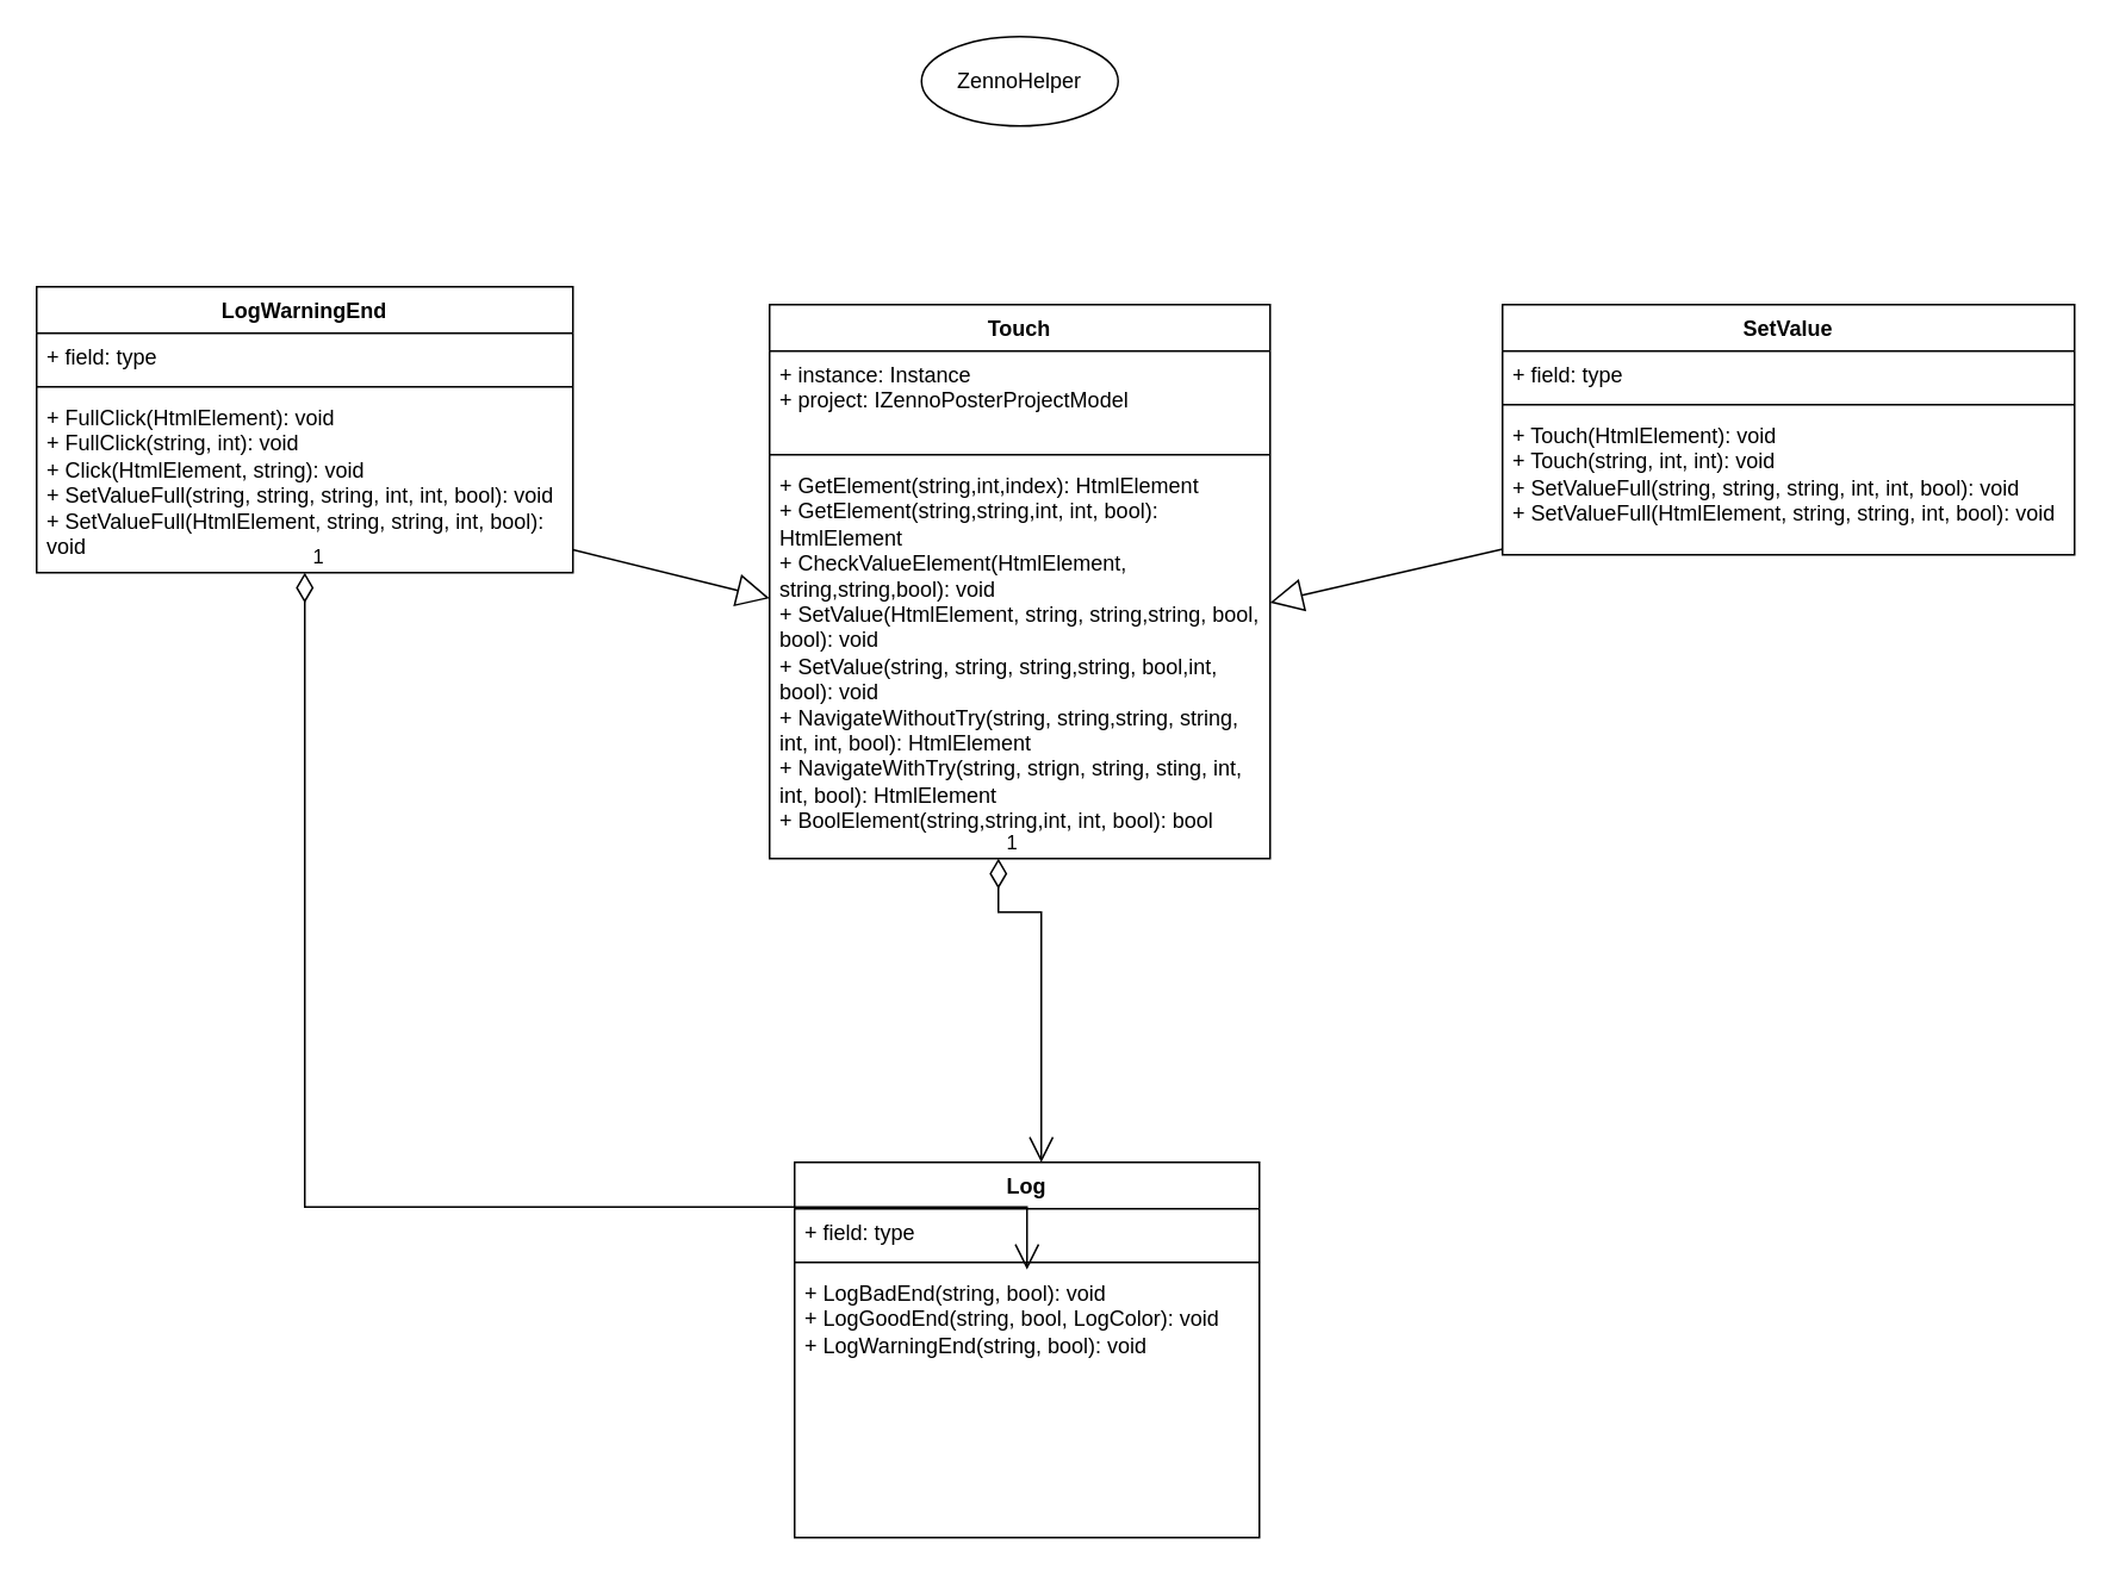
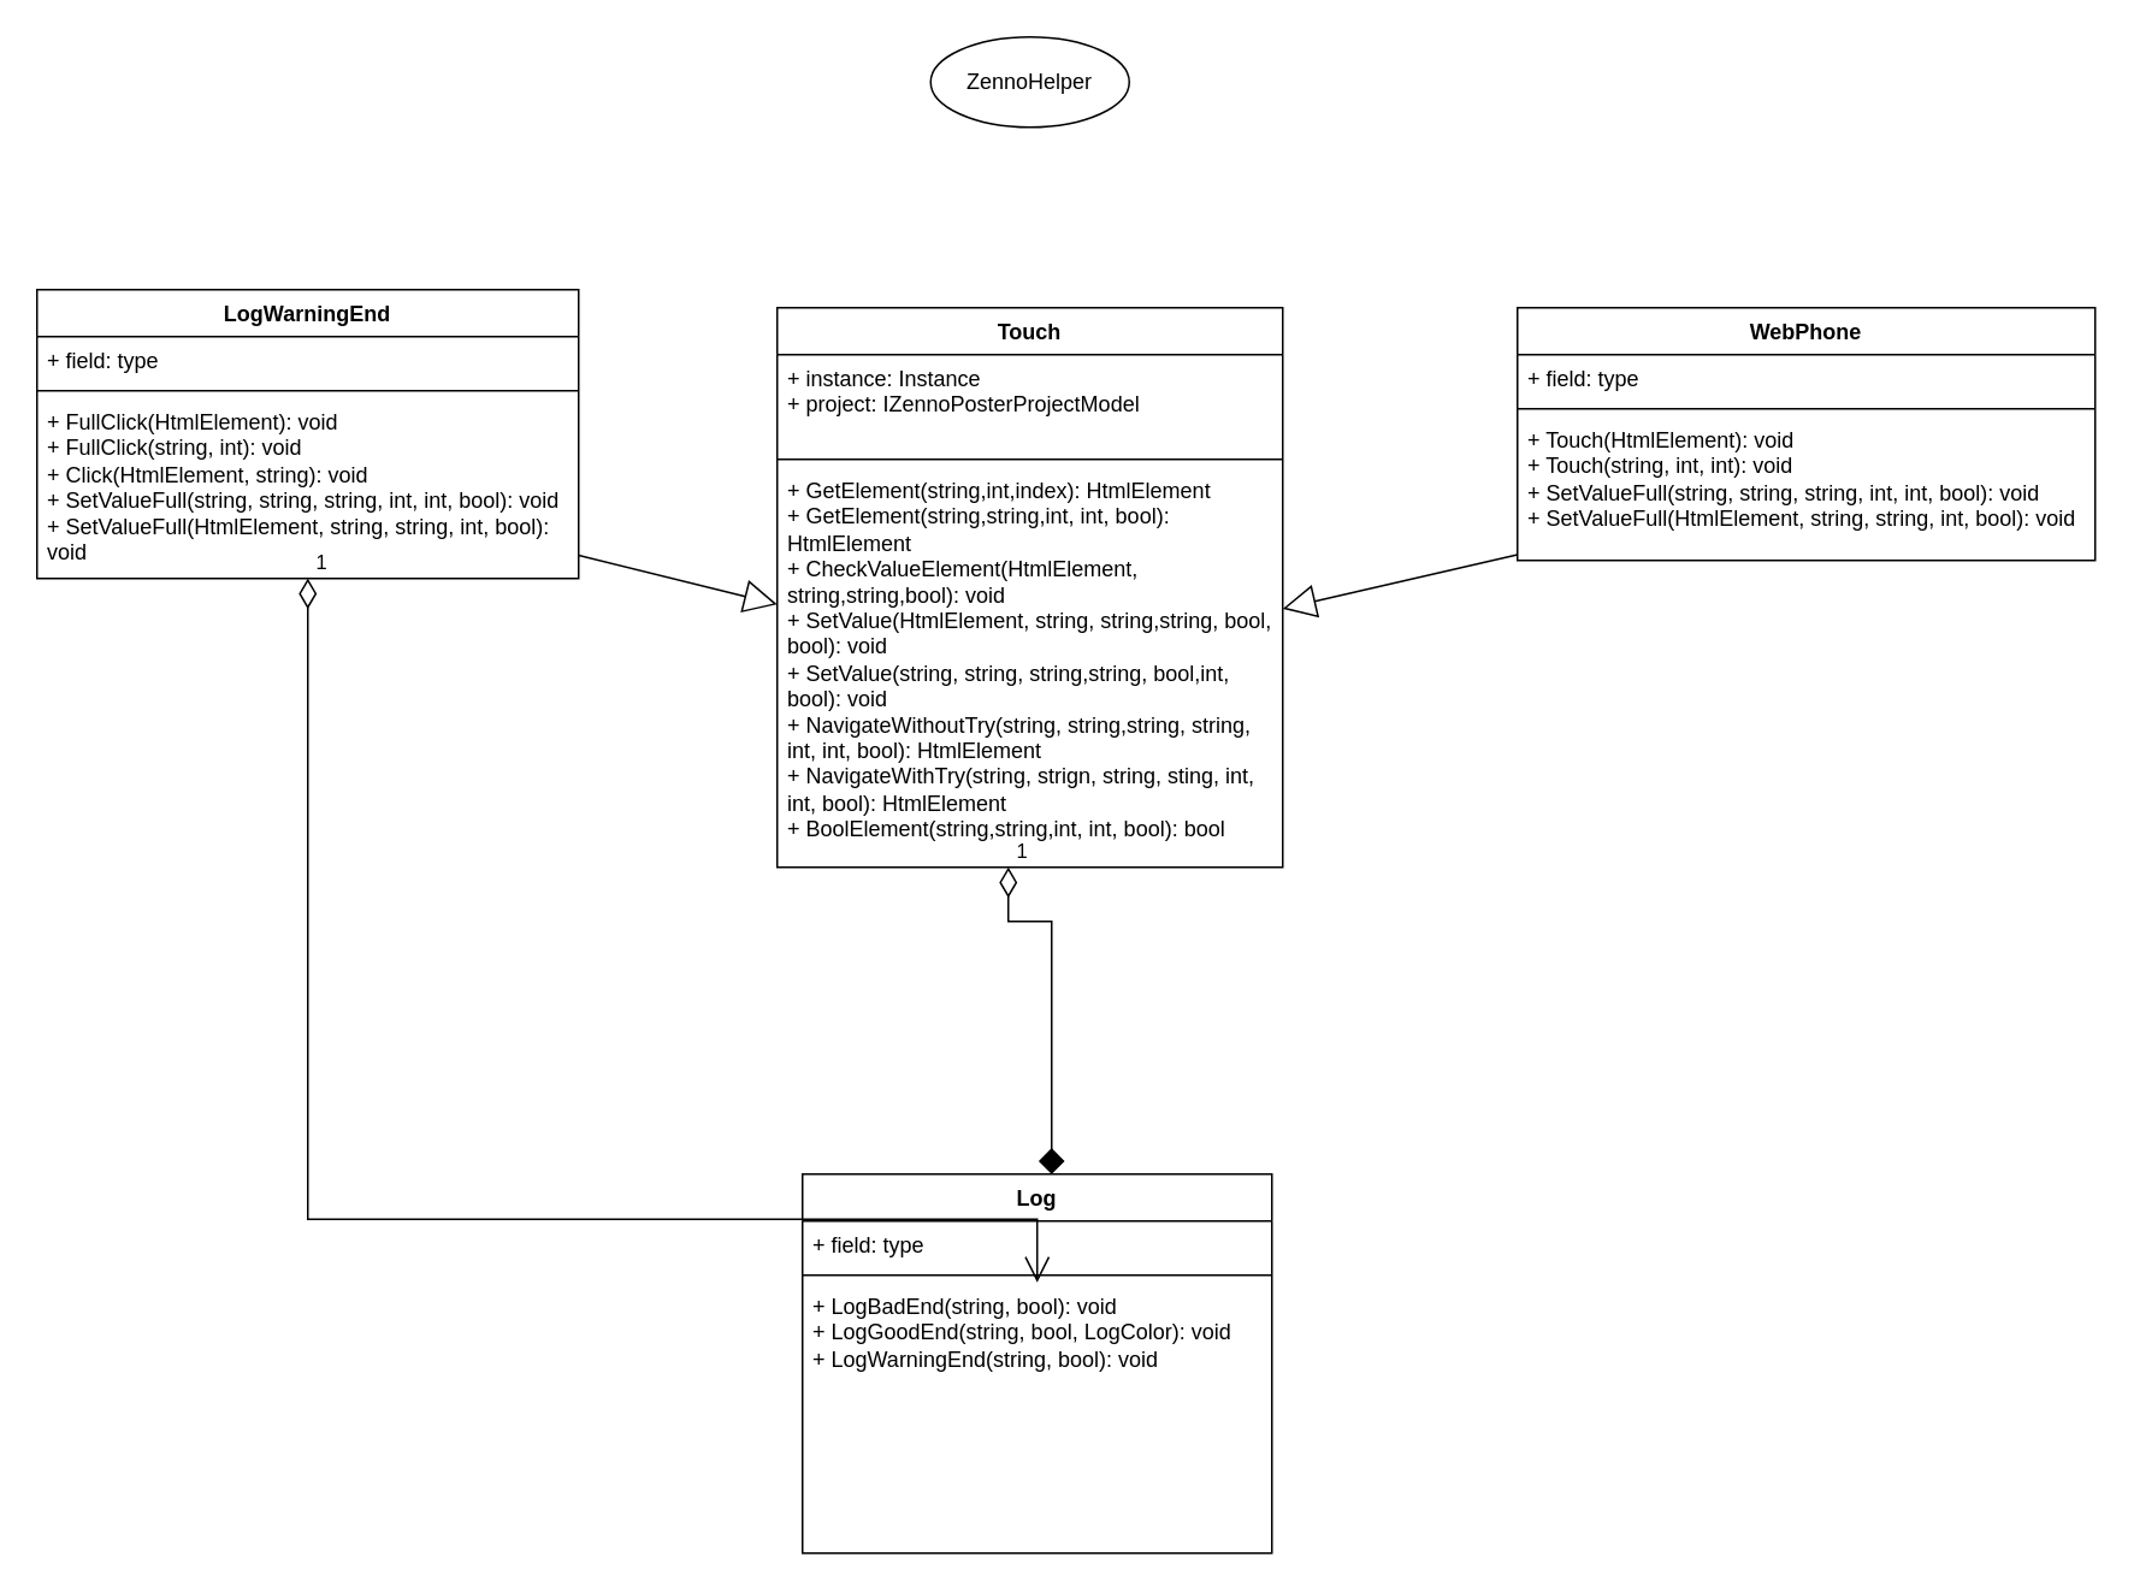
  <mxCell id="0" />
  <mxCell id="1" parent="0" />
  <mxCell id="2" value="Touch" style="swimlane;fontStyle=1;align=center;verticalAlign=top;childLayout=stackLayout;horizontal=1;startSize=26;horizontalStack=0;resizeParent=1;resizeParentMax=0;resizeLast=0;collapsible=1;marginBottom=0;whiteSpace=wrap;html=1;" vertex="1" parent="1"><mxGeometry x="430" y="170" width="280" height="310" as="geometry"><mxRectangle x="414" y="190" width="70" height="30" as="alternateBounds" /></mxGeometry></mxCell>
  <mxCell id="3" value="+ instance: Instance&lt;br&gt;+ project:&amp;nbsp;IZennoPosterProjectModel" style="text;strokeColor=none;fillColor=none;align=left;verticalAlign=top;spacingLeft=4;spacingRight=4;overflow=hidden;rotatable=0;points=[[0,0.5],[1,0.5]];portConstraint=eastwest;whiteSpace=wrap;html=1;" vertex="1" parent="2"><mxGeometry y="26" width="280" height="54" as="geometry" /></mxCell>
  <mxCell id="4" value="" style="line;strokeWidth=1;fillColor=none;align=left;verticalAlign=middle;spacingTop=-1;spacingLeft=3;spacingRight=3;rotatable=0;labelPosition=right;points=[];portConstraint=eastwest;strokeColor=inherit;" vertex="1" parent="2"><mxGeometry y="80" width="280" height="8" as="geometry" /></mxCell>
  <mxCell id="5" value="+ GetElement(string,int,index): HtmlElement&lt;br&gt;+&amp;nbsp;GetElement(string,string,int, int, bool): HtmlElement&lt;br&gt;+ CheckValueElement(HtmlElement, string,string,bool): void&lt;br&gt;+ SetValue(HtmlElement, string, string,string, bool, bool): void&lt;br&gt;+ SetValue(string, string, string,string, bool,int, bool): void&lt;br&gt;+ NavigateWithoutTry(string, string,string, string, int, int, bool): HtmlElement&lt;br&gt;+ NavigateWithTry(string, strign, string, sting, int, int, bool): HtmlElement&lt;br&gt;+ BoolElement(string,string,int, int, bool): bool" style="text;strokeColor=none;fillColor=none;align=left;verticalAlign=top;spacingLeft=4;spacingRight=4;overflow=hidden;rotatable=0;points=[[0,0.5],[1,0.5]];portConstraint=eastwest;whiteSpace=wrap;html=1;" vertex="1" parent="2"><mxGeometry y="88" width="280" height="222" as="geometry" /></mxCell>
  <mxCell id="6" value="LogWarningEnd" style="swimlane;fontStyle=1;align=center;verticalAlign=top;childLayout=stackLayout;horizontal=1;startSize=26;horizontalStack=0;resizeParent=1;resizeParentMax=0;resizeLast=0;collapsible=1;marginBottom=0;whiteSpace=wrap;html=1;" vertex="1" parent="1"><mxGeometry x="20" y="160" width="300" height="160" as="geometry" /></mxCell>
  <mxCell id="7" value="+ field: type" style="text;strokeColor=none;fillColor=none;align=left;verticalAlign=top;spacingLeft=4;spacingRight=4;overflow=hidden;rotatable=0;points=[[0,0.5],[1,0.5]];portConstraint=eastwest;whiteSpace=wrap;html=1;" vertex="1" parent="6"><mxGeometry y="26" width="300" height="26" as="geometry" /></mxCell>
  <mxCell id="8" value="" style="line;strokeWidth=1;fillColor=none;align=left;verticalAlign=middle;spacingTop=-1;spacingLeft=3;spacingRight=3;rotatable=0;labelPosition=right;points=[];portConstraint=eastwest;strokeColor=inherit;" vertex="1" parent="6"><mxGeometry y="52" width="300" height="8" as="geometry" /></mxCell>
  <mxCell id="9" value="+ FullClick(HtmlElement): void&lt;br&gt;+&amp;nbsp;FullClick(string, int): void&lt;br&gt;+&amp;nbsp;Click(HtmlElement, string): void&lt;br&gt;+&amp;nbsp;SetValueFull(string, string, string, int, int, bool): void&lt;br&gt;+&amp;nbsp;SetValueFull(HtmlElement, string, string, int, bool): void&lt;br&gt;" style="text;strokeColor=none;fillColor=none;align=left;verticalAlign=top;spacingLeft=4;spacingRight=4;overflow=hidden;rotatable=0;points=[[0,0.5],[1,0.5]];portConstraint=eastwest;whiteSpace=wrap;html=1;" vertex="1" parent="6"><mxGeometry y="60" width="300" height="100" as="geometry" /></mxCell>
- <mxCell id="10" value="SetValue" style="swimlane;fontStyle=1;align=center;verticalAlign=top;childLayout=stackLayout;horizontal=1;startSize=26;horizontalStack=0;resizeParent=1;resizeParentMax=0;resizeLast=0;collapsible=1;marginBottom=0;whiteSpace=wrap;html=1;" vertex="1" parent="1"><mxGeometry x="840" y="170" width="320" height="140" as="geometry" /></mxCell>
+ <mxCell id="10" value="WebPhone" style="swimlane;fontStyle=1;align=center;verticalAlign=top;childLayout=stackLayout;horizontal=1;startSize=26;horizontalStack=0;resizeParent=1;resizeParentMax=0;resizeLast=0;collapsible=1;marginBottom=0;whiteSpace=wrap;html=1;" vertex="1" parent="1"><mxGeometry x="840" y="170" width="320" height="140" as="geometry" /></mxCell>
  <mxCell id="11" value="+ field: type" style="text;strokeColor=none;fillColor=none;align=left;verticalAlign=top;spacingLeft=4;spacingRight=4;overflow=hidden;rotatable=0;points=[[0,0.5],[1,0.5]];portConstraint=eastwest;whiteSpace=wrap;html=1;" vertex="1" parent="10"><mxGeometry y="26" width="320" height="26" as="geometry" /></mxCell>
  <mxCell id="12" value="" style="line;strokeWidth=1;fillColor=none;align=left;verticalAlign=middle;spacingTop=-1;spacingLeft=3;spacingRight=3;rotatable=0;labelPosition=right;points=[];portConstraint=eastwest;strokeColor=inherit;" vertex="1" parent="10"><mxGeometry y="52" width="320" height="8" as="geometry" /></mxCell>
  <mxCell id="13" value="+ Touch(HtmlElement): void&lt;br&gt;+ Touch(string, int, int): void&lt;br&gt;+&amp;nbsp;SetValueFull(string, string, string, int, int, bool): void&lt;br&gt;+&amp;nbsp;SetValueFull(HtmlElement, string, string, int, bool): void" style="text;strokeColor=none;fillColor=none;align=left;verticalAlign=top;spacingLeft=4;spacingRight=4;overflow=hidden;rotatable=0;points=[[0,0.5],[1,0.5]];portConstraint=eastwest;whiteSpace=wrap;html=1;" vertex="1" parent="10"><mxGeometry y="60" width="320" height="80" as="geometry" /></mxCell>
  <mxCell id="14" value="Log" style="swimlane;fontStyle=1;align=center;verticalAlign=top;childLayout=stackLayout;horizontal=1;startSize=26;horizontalStack=0;resizeParent=1;resizeParentMax=0;resizeLast=0;collapsible=1;marginBottom=0;whiteSpace=wrap;html=1;" vertex="1" parent="1"><mxGeometry x="444" y="650" width="260" height="210" as="geometry" /></mxCell>
  <mxCell id="15" value="+ field: type" style="text;strokeColor=none;fillColor=none;align=left;verticalAlign=top;spacingLeft=4;spacingRight=4;overflow=hidden;rotatable=0;points=[[0,0.5],[1,0.5]];portConstraint=eastwest;whiteSpace=wrap;html=1;" vertex="1" parent="14"><mxGeometry y="26" width="260" height="26" as="geometry" /></mxCell>
  <mxCell id="16" value="" style="line;strokeWidth=1;fillColor=none;align=left;verticalAlign=middle;spacingTop=-1;spacingLeft=3;spacingRight=3;rotatable=0;labelPosition=right;points=[];portConstraint=eastwest;strokeColor=inherit;" vertex="1" parent="14"><mxGeometry y="52" width="260" height="8" as="geometry" /></mxCell>
  <mxCell id="17" value="+ LogBadEnd(string, bool): void&lt;br&gt;+ LogGoodEnd(string, bool, LogColor): void&lt;br&gt;+ LogWarningEnd(string, bool): void" style="text;strokeColor=none;fillColor=none;align=left;verticalAlign=top;spacingLeft=4;spacingRight=4;overflow=hidden;rotatable=0;points=[[0,0.5],[1,0.5]];portConstraint=eastwest;whiteSpace=wrap;html=1;" vertex="1" parent="14"><mxGeometry y="60" width="260" height="150" as="geometry" /></mxCell>
  <mxCell id="18" value="" style="endArrow=block;endSize=16;endFill=0;html=1;rounded=0;" edge="1" parent="1" source="9" target="5"><mxGeometry width="160" relative="1" as="geometry"><mxPoint x="490" y="520" as="sourcePoint" /><mxPoint x="650" y="520" as="targetPoint" /></mxGeometry></mxCell>
  <mxCell id="19" value="" style="endArrow=block;endSize=16;endFill=0;html=1;rounded=0;" edge="1" parent="1" source="13" target="5"><mxGeometry width="160" relative="1" as="geometry"><mxPoint x="630" y="500" as="sourcePoint" /><mxPoint x="790" y="500" as="targetPoint" /></mxGeometry></mxCell>
- <mxCell id="20" value="1" style="endArrow=open;html=1;endSize=12;startArrow=diamondThin;startSize=14;startFill=0;edgeStyle=orthogonalEdgeStyle;align=left;verticalAlign=bottom;rounded=0;" edge="1" parent="1" source="2" target="14"><mxGeometry x="-1" y="3" relative="1" as="geometry"><mxPoint x="558" y="470" as="sourcePoint" /><mxPoint x="582" y="570" as="targetPoint" /><Array as="points"><mxPoint x="558" y="510" /><mxPoint x="582" y="510" /></Array></mxGeometry></mxCell>
+ <mxCell id="20" value="1" style="endArrow=diamond;html=1;endSize=12;startArrow=diamondThin;startSize=14;startFill=0;edgeStyle=orthogonalEdgeStyle;align=left;verticalAlign=bottom;rounded=0;" edge="1" parent="1" source="2" target="14"><mxGeometry x="-1" y="3" relative="1" as="geometry"><mxPoint x="558" y="470" as="sourcePoint" /><mxPoint x="582" y="570" as="targetPoint" /><Array as="points"><mxPoint x="558" y="510" /><mxPoint x="582" y="510" /></Array></mxGeometry></mxCell>
  <mxCell id="21" value="1" style="endArrow=open;html=1;endSize=12;startArrow=diamondThin;startSize=14;startFill=0;edgeStyle=orthogonalEdgeStyle;align=left;verticalAlign=bottom;rounded=0;" edge="1" parent="1" source="9" target="17"><mxGeometry x="-1" y="3" relative="1" as="geometry"><mxPoint x="490" y="420" as="sourcePoint" /><mxPoint x="650" y="420" as="targetPoint" /><Array as="points"><mxPoint x="170" y="675" /></Array></mxGeometry></mxCell>
  <mxCell id="22" value="ZennoHelper" style="ellipse;html=1;whiteSpace=wrap;" vertex="1" parent="1"><mxGeometry x="515" y="20" width="110" height="50" as="geometry" /></mxCell>
